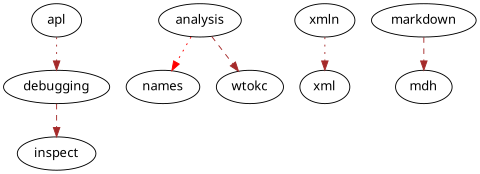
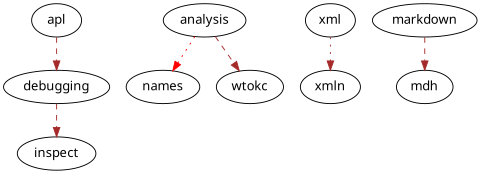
  digraph {
    fontname="Noto Sans"
    node [fontname="Noto Sans"]
    edge [color=brown fontname="Noto Sans" style=dotted]
    apl
    debugging
    inspect
    analysis
    names
    wtokc
    xml
    xmln
    markdown
    mdh
-   apl -> debugging
+   apl -> debugging [style=dashed]
    debugging -> inspect [style=dashed]
    analysis -> names [color=red]
    analysis -> wtokc [style=dashed]
-   xmln -> xml
+   xml -> xmln
    markdown -> mdh [style=dashed]
  }
